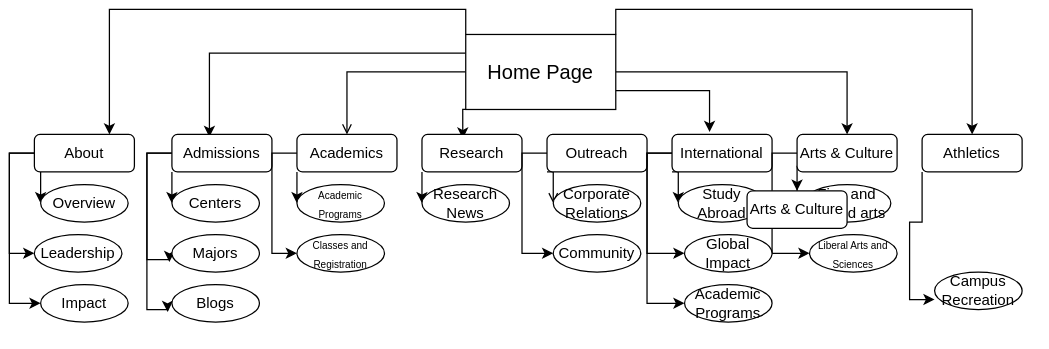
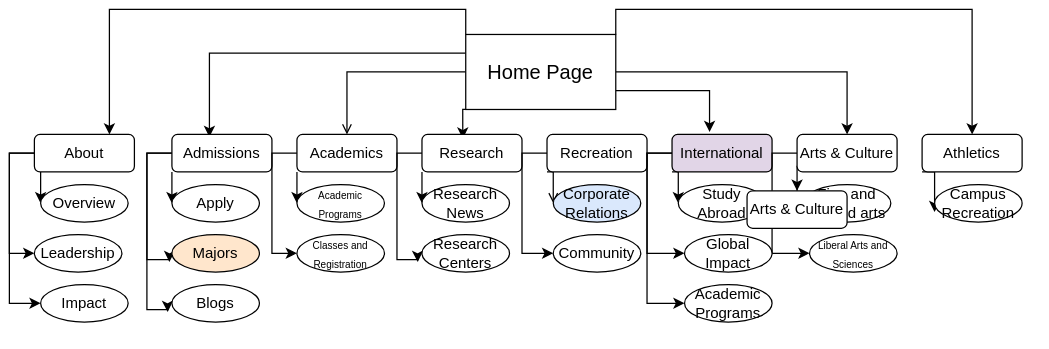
  <mxCell id="0" />
  <mxCell id="1" parent="0" />
  <mxCell id="2" style="edgeStyle=orthogonalEdgeStyle;rounded=0;orthogonalLoop=1;jettySize=auto;html=1;exitX=0;exitY=0;exitDx=0;exitDy=0;entryX=0.75;entryY=0;entryDx=0;entryDy=0;fontSize=8;" edge="1" parent="1" source="9" target="13"><mxGeometry relative="1" as="geometry" /></mxCell>
  <mxCell id="3" style="edgeStyle=orthogonalEdgeStyle;rounded=0;orthogonalLoop=1;jettySize=auto;html=1;exitX=0;exitY=0.25;exitDx=0;exitDy=0;entryX=0.375;entryY=0.067;entryDx=0;entryDy=0;entryPerimeter=0;fontSize=8;" edge="1" parent="1" source="9" target="17"><mxGeometry relative="1" as="geometry" /></mxCell>
  <mxCell id="4" style="edgeStyle=orthogonalEdgeStyle;rounded=0;orthogonalLoop=1;jettySize=auto;html=1;exitX=0;exitY=0.5;exitDx=0;exitDy=0;entryX=0.5;entryY=0;entryDx=0;entryDy=0;fontSize=8;endArrow=open;" edge="1" parent="1" source="9" target="20"><mxGeometry relative="1" as="geometry" /></mxCell>
  <mxCell id="5" style="edgeStyle=orthogonalEdgeStyle;rounded=0;orthogonalLoop=1;jettySize=auto;html=1;exitX=0.25;exitY=1;exitDx=0;exitDy=0;entryX=0.408;entryY=0.111;entryDx=0;entryDy=0;entryPerimeter=0;fontSize=8;" edge="1" parent="1" source="9" target="23"><mxGeometry relative="1" as="geometry" /></mxCell>
  <mxCell id="6" style="edgeStyle=orthogonalEdgeStyle;rounded=0;orthogonalLoop=1;jettySize=auto;html=1;exitX=1;exitY=0.75;exitDx=0;exitDy=0;entryX=0.375;entryY=-0.067;entryDx=0;entryDy=0;entryPerimeter=0;fontSize=8;" edge="1" parent="1" source="9" target="30"><mxGeometry relative="1" as="geometry" /></mxCell>
  <mxCell id="7" style="edgeStyle=orthogonalEdgeStyle;rounded=0;orthogonalLoop=1;jettySize=auto;html=1;exitX=1;exitY=0.5;exitDx=0;exitDy=0;entryX=0.5;entryY=0;entryDx=0;entryDy=0;fontSize=8;" edge="1" parent="1" source="9" target="33"><mxGeometry relative="1" as="geometry" /></mxCell>
  <mxCell id="8" style="edgeStyle=orthogonalEdgeStyle;rounded=0;orthogonalLoop=1;jettySize=auto;html=1;exitX=1;exitY=0;exitDx=0;exitDy=0;entryX=0.5;entryY=0;entryDx=0;entryDy=0;fontSize=8;" edge="1" parent="1" source="9" target="35"><mxGeometry relative="1" as="geometry" /></mxCell>
  <mxCell id="9" value="&lt;font size=&quot;3&quot;&gt;Home Page&lt;/font&gt;" style="rounded=0;whiteSpace=wrap;html=1;fontSize=6;" parent="1" vertex="1"><mxGeometry x="365" y="20" width="120" height="60" as="geometry" /></mxCell>
  <mxCell id="10" style="edgeStyle=orthogonalEdgeStyle;rounded=0;orthogonalLoop=1;jettySize=auto;html=1;exitX=0;exitY=0.75;exitDx=0;exitDy=0;entryX=0;entryY=0.5;entryDx=0;entryDy=0;fontSize=8;" edge="1" parent="1" source="13" target="36"><mxGeometry relative="1" as="geometry" /></mxCell>
  <mxCell id="11" style="edgeStyle=orthogonalEdgeStyle;rounded=0;orthogonalLoop=1;jettySize=auto;html=1;exitX=0;exitY=0.5;exitDx=0;exitDy=0;entryX=0;entryY=0.5;entryDx=0;entryDy=0;fontSize=8;" edge="1" parent="1" source="13" target="37"><mxGeometry relative="1" as="geometry" /></mxCell>
  <mxCell id="12" style="edgeStyle=orthogonalEdgeStyle;rounded=0;orthogonalLoop=1;jettySize=auto;html=1;exitX=0;exitY=0.5;exitDx=0;exitDy=0;entryX=0;entryY=0.5;entryDx=0;entryDy=0;fontSize=8;" edge="1" parent="1" source="13" target="38"><mxGeometry relative="1" as="geometry" /></mxCell>
  <mxCell id="13" value="About" style="rounded=1;whiteSpace=wrap;html=1;fontSize=12;" parent="1" vertex="1"><mxGeometry x="20" y="100" width="80" height="30" as="geometry" /></mxCell>
  <mxCell id="14" style="edgeStyle=orthogonalEdgeStyle;rounded=0;orthogonalLoop=1;jettySize=auto;html=1;exitX=0;exitY=1;exitDx=0;exitDy=0;entryX=0;entryY=0.5;entryDx=0;entryDy=0;fontSize=8;" edge="1" parent="1" source="17" target="39"><mxGeometry relative="1" as="geometry" /></mxCell>
  <mxCell id="15" style="edgeStyle=orthogonalEdgeStyle;rounded=0;orthogonalLoop=1;jettySize=auto;html=1;exitX=0;exitY=0.5;exitDx=0;exitDy=0;entryX=-0.029;entryY=0.733;entryDx=0;entryDy=0;entryPerimeter=0;fontSize=8;" edge="1" parent="1" source="17" target="41"><mxGeometry relative="1" as="geometry"><Array as="points"><mxPoint x="110" y="115" /><mxPoint x="110" y="200" /><mxPoint x="128" y="200" /></Array></mxGeometry></mxCell>
  <mxCell id="16" style="edgeStyle=orthogonalEdgeStyle;rounded=0;orthogonalLoop=1;jettySize=auto;html=1;exitX=0;exitY=0.5;exitDx=0;exitDy=0;entryX=-0.048;entryY=0.733;entryDx=0;entryDy=0;entryPerimeter=0;fontSize=8;" edge="1" parent="1" source="17" target="40"><mxGeometry relative="1" as="geometry"><Array as="points"><mxPoint x="110" y="115" /><mxPoint x="110" y="240" /><mxPoint x="127" y="240" /></Array></mxGeometry></mxCell>
  <mxCell id="17" value="Admissions&lt;span style=&quot;color: rgba(0, 0, 0, 0); font-family: monospace; font-size: 0px; text-align: start;&quot;&gt;%3CmxGraphModel%3E%3Croot%3E%3CmxCell%20id%3D%220%22%2F%3E%3CmxCell%20id%3D%221%22%20parent%3D%220%22%2F%3E%3CmxCell%20id%3D%222%22%20value%3D%22About%22%20style%3D%22rounded%3D1%3BwhiteSpace%3Dwrap%3Bhtml%3D1%3BfontSize%3D12%3B%22%20vertex%3D%221%22%20parent%3D%221%22%3E%3CmxGeometry%20x%3D%2290%22%20y%3D%22290%22%20width%3D%2280%22%20height%3D%2230%22%20as%3D%22geometry%22%2F%3E%3C%2FmxCell%3E%3C%2Froot%3E%3C%2FmxGraphModel%3E&lt;/span&gt;" style="rounded=1;whiteSpace=wrap;html=1;fontSize=12;" parent="1" vertex="1"><mxGeometry x="130" y="100" width="80" height="30" as="geometry" /></mxCell>
  <mxCell id="18" style="edgeStyle=orthogonalEdgeStyle;rounded=0;orthogonalLoop=1;jettySize=auto;html=1;exitX=0;exitY=1;exitDx=0;exitDy=0;entryX=0;entryY=0.5;entryDx=0;entryDy=0;fontSize=8;" edge="1" parent="1" source="20" target="42"><mxGeometry relative="1" as="geometry" /></mxCell>
  <mxCell id="19" style="edgeStyle=orthogonalEdgeStyle;rounded=0;orthogonalLoop=1;jettySize=auto;html=1;exitX=0;exitY=0.5;exitDx=0;exitDy=0;entryX=0;entryY=0.5;entryDx=0;entryDy=0;fontSize=8;" edge="1" parent="1" source="20" target="43"><mxGeometry relative="1" as="geometry" /></mxCell>
  <mxCell id="20" value="Academics" style="rounded=1;whiteSpace=wrap;html=1;fontSize=12;" parent="1" vertex="1"><mxGeometry x="230" y="100" width="80" height="30" as="geometry" /></mxCell>
  <mxCell id="21" style="edgeStyle=orthogonalEdgeStyle;rounded=0;orthogonalLoop=1;jettySize=auto;html=1;exitX=0;exitY=1;exitDx=0;exitDy=0;entryX=0;entryY=0.5;entryDx=0;entryDy=0;fontSize=8;" edge="1" parent="1" source="23" target="44"><mxGeometry relative="1" as="geometry" /></mxCell>
+ <mxCell id="22" style="edgeStyle=orthogonalEdgeStyle;rounded=0;orthogonalLoop=1;jettySize=auto;html=1;exitX=0;exitY=0.5;exitDx=0;exitDy=0;entryX=-0.048;entryY=0.733;entryDx=0;entryDy=0;entryPerimeter=0;fontSize=8;" edge="1" parent="1" source="23" target="45"><mxGeometry relative="1" as="geometry"><Array as="points"><mxPoint x="310" y="115" /><mxPoint x="310" y="200" /><mxPoint x="327" y="200" /></Array></mxGeometry></mxCell>
  <mxCell id="23" value="Research" style="rounded=1;whiteSpace=wrap;html=1;fontSize=12;" parent="1" vertex="1"><mxGeometry x="330" y="100" width="80" height="30" as="geometry" /></mxCell>
  <mxCell id="24" style="edgeStyle=orthogonalEdgeStyle;rounded=0;orthogonalLoop=1;jettySize=auto;html=1;exitX=0;exitY=0.5;exitDx=0;exitDy=0;entryX=0;entryY=0.5;entryDx=0;entryDy=0;fontSize=8;" edge="1" parent="1" source="26" target="46"><mxGeometry relative="1" as="geometry" /></mxCell>
  <mxCell id="25" style="edgeStyle=orthogonalEdgeStyle;rounded=0;orthogonalLoop=1;jettySize=auto;html=1;exitX=0;exitY=1;exitDx=0;exitDy=0;entryX=0;entryY=0.5;entryDx=0;entryDy=0;fontSize=8;endArrow=open;" edge="1" parent="1" source="26" target="47"><mxGeometry relative="1" as="geometry" /></mxCell>
- <mxCell id="26" value="Outreach" style="rounded=1;whiteSpace=wrap;html=1;fontSize=12;" parent="1" vertex="1"><mxGeometry x="430" y="100" width="80" height="30" as="geometry" /></mxCell>
+ <mxCell id="26" value="Recreation" style="rounded=1;whiteSpace=wrap;html=1;fontSize=12;" parent="1" vertex="1"><mxGeometry x="430" y="100" width="80" height="30" as="geometry" /></mxCell>
  <mxCell id="27" style="edgeStyle=orthogonalEdgeStyle;rounded=0;orthogonalLoop=1;jettySize=auto;html=1;exitX=0;exitY=0.5;exitDx=0;exitDy=0;entryX=0;entryY=0.5;entryDx=0;entryDy=0;fontSize=8;" edge="1" parent="1" source="30" target="50"><mxGeometry relative="1" as="geometry" /></mxCell>
  <mxCell id="28" style="edgeStyle=orthogonalEdgeStyle;rounded=0;orthogonalLoop=1;jettySize=auto;html=1;exitX=0;exitY=1;exitDx=0;exitDy=0;entryX=0;entryY=0.5;entryDx=0;entryDy=0;fontSize=8;" edge="1" parent="1" source="30" target="48"><mxGeometry relative="1" as="geometry" /></mxCell>
  <mxCell id="29" style="edgeStyle=orthogonalEdgeStyle;rounded=0;orthogonalLoop=1;jettySize=auto;html=1;exitX=0;exitY=0.5;exitDx=0;exitDy=0;entryX=0;entryY=0.5;entryDx=0;entryDy=0;fontSize=8;" edge="1" parent="1" source="30" target="49"><mxGeometry relative="1" as="geometry" /></mxCell>
- <mxCell id="30" value="International" style="rounded=1;whiteSpace=wrap;html=1;fontSize=12;" parent="1" vertex="1"><mxGeometry x="530" y="100" width="80" height="30" as="geometry" /></mxCell>
+ <mxCell id="30" value="International" style="rounded=1;whiteSpace=wrap;html=1;fontSize=12;fillColor=#e1d5e7;" parent="1" vertex="1"><mxGeometry x="530" y="100" width="80" height="30" as="geometry" /></mxCell>
  <mxCell id="31" style="edgeStyle=orthogonalEdgeStyle;rounded=0;orthogonalLoop=1;jettySize=auto;html=1;exitX=0;exitY=0.5;exitDx=0;exitDy=0;entryX=0;entryY=0.5;entryDx=0;entryDy=0;fontSize=8;" edge="1" parent="1" source="33" target="52"><mxGeometry relative="1" as="geometry" /></mxCell>
  <mxCell id="32" style="edgeStyle=orthogonalEdgeStyle;rounded=0;orthogonalLoop=1;jettySize=auto;html=1;exitX=0;exitY=1;exitDx=0;exitDy=0;fontSize=8;" edge="1" parent="1" source="33" target="54"><mxGeometry relative="1" as="geometry" /></mxCell>
  <mxCell id="33" value="Arts &amp;amp; Culture" style="rounded=1;whiteSpace=wrap;html=1;fontSize=12;" parent="1" vertex="1"><mxGeometry x="630" y="100" width="80" height="30" as="geometry" /></mxCell>
  <mxCell id="34" style="edgeStyle=orthogonalEdgeStyle;rounded=0;orthogonalLoop=1;jettySize=auto;html=1;exitX=0;exitY=1;exitDx=0;exitDy=0;entryX=0;entryY=0.733;entryDx=0;entryDy=0;entryPerimeter=0;fontSize=8;" edge="1" parent="1" source="35" target="53"><mxGeometry relative="1" as="geometry" /></mxCell>
  <mxCell id="35" value="Athletics" style="rounded=1;whiteSpace=wrap;html=1;fontSize=12;" parent="1" vertex="1"><mxGeometry x="730" y="100" width="80" height="30" as="geometry" /></mxCell>
  <mxCell id="36" value="Overview" style="ellipse;whiteSpace=wrap;html=1;" vertex="1" parent="1"><mxGeometry x="25" y="140" width="70" height="30" as="geometry" /></mxCell>
  <mxCell id="37" value="Leadership" style="ellipse;whiteSpace=wrap;html=1;" vertex="1" parent="1"><mxGeometry x="20" y="180" width="70" height="30" as="geometry" /></mxCell>
  <mxCell id="38" value="Impact" style="ellipse;whiteSpace=wrap;html=1;" vertex="1" parent="1"><mxGeometry x="25" y="220" width="70" height="30" as="geometry" /></mxCell>
- <mxCell id="39" value="Centers" style="ellipse;whiteSpace=wrap;html=1;" vertex="1" parent="1"><mxGeometry x="130" y="140" width="70" height="30" as="geometry" /></mxCell>
+ <mxCell id="39" value="Apply" style="ellipse;whiteSpace=wrap;html=1;" vertex="1" parent="1"><mxGeometry x="130" y="140" width="70" height="30" as="geometry" /></mxCell>
  <mxCell id="40" value="Blogs" style="ellipse;whiteSpace=wrap;html=1;" vertex="1" parent="1"><mxGeometry x="130" y="220" width="70" height="30" as="geometry" /></mxCell>
- <mxCell id="41" value="Majors" style="ellipse;whiteSpace=wrap;html=1;" vertex="1" parent="1"><mxGeometry x="130" y="180" width="70" height="30" as="geometry" /></mxCell>
+ <mxCell id="41" value="Majors" style="ellipse;whiteSpace=wrap;html=1;fillColor=#ffe6cc;" vertex="1" parent="1"><mxGeometry x="130" y="180" width="70" height="30" as="geometry" /></mxCell>
  <mxCell id="42" value="&lt;font style=&quot;font-size: 8px;&quot;&gt;Academic Programs&lt;/font&gt;" style="ellipse;whiteSpace=wrap;html=1;" vertex="1" parent="1"><mxGeometry x="230" y="140" width="70" height="30" as="geometry" /></mxCell>
  <mxCell id="43" value="&lt;font style=&quot;font-size: 8px;&quot;&gt;Classes and Registration&lt;/font&gt;" style="ellipse;whiteSpace=wrap;html=1;" vertex="1" parent="1"><mxGeometry x="230" y="180" width="70" height="30" as="geometry" /></mxCell>
  <mxCell id="44" value="Research News" style="ellipse;whiteSpace=wrap;html=1;" vertex="1" parent="1"><mxGeometry x="330" y="140" width="70" height="30" as="geometry" /></mxCell>
+ <mxCell id="45" value="Research Centers" style="ellipse;whiteSpace=wrap;html=1;" vertex="1" parent="1"><mxGeometry x="330" y="180" width="70" height="30" as="geometry" /></mxCell>
  <mxCell id="46" value="Community" style="ellipse;whiteSpace=wrap;html=1;" vertex="1" parent="1"><mxGeometry x="435" y="180" width="70" height="30" as="geometry" /></mxCell>
- <mxCell id="47" value="Corporate Relations" style="ellipse;whiteSpace=wrap;html=1;" vertex="1" parent="1"><mxGeometry x="435" y="140" width="70" height="30" as="geometry" /></mxCell>
+ <mxCell id="47" value="Corporate Relations" style="ellipse;whiteSpace=wrap;html=1;fillColor=#dae8fc;" vertex="1" parent="1"><mxGeometry x="435" y="140" width="70" height="30" as="geometry" /></mxCell>
  <mxCell id="48" value="Study Abroad" style="ellipse;whiteSpace=wrap;html=1;" vertex="1" parent="1"><mxGeometry x="535" y="140" width="70" height="30" as="geometry" /></mxCell>
  <mxCell id="49" value="Global Impact" style="ellipse;whiteSpace=wrap;html=1;" vertex="1" parent="1"><mxGeometry x="540" y="180" width="70" height="30" as="geometry" /></mxCell>
  <mxCell id="50" value="Academic Programs" style="ellipse;whiteSpace=wrap;html=1;" vertex="1" parent="1"><mxGeometry x="540" y="220" width="70" height="30" as="geometry" /></mxCell>
  <mxCell id="51" value="Fine and applied arts" style="ellipse;whiteSpace=wrap;html=1;" vertex="1" parent="1"><mxGeometry x="635" y="140" width="70" height="30" as="geometry" /></mxCell>
  <mxCell id="52" value="&lt;font style=&quot;font-size: 8px;&quot;&gt;Liberal Arts and Sciences&lt;/font&gt;" style="ellipse;whiteSpace=wrap;html=1;" vertex="1" parent="1"><mxGeometry x="640" y="180" width="70" height="30" as="geometry" /></mxCell>
- <mxCell id="53" value="Campus Recreation" style="ellipse;whiteSpace=wrap;html=1;" vertex="1" parent="1"><mxGeometry x="740" y="210" width="70" height="30" as="geometry" /></mxCell>
+ <mxCell id="53" value="Campus Recreation" style="ellipse;whiteSpace=wrap;html=1;" vertex="1" parent="1"><mxGeometry x="740" y="140" width="70" height="30" as="geometry" /></mxCell>
  <mxCell id="54" value="Arts &amp;amp; Culture" style="rounded=1;whiteSpace=wrap;html=1;fontSize=12;" vertex="1" parent="1"><mxGeometry x="590" y="145" width="80" height="30" as="geometry" /></mxCell>
